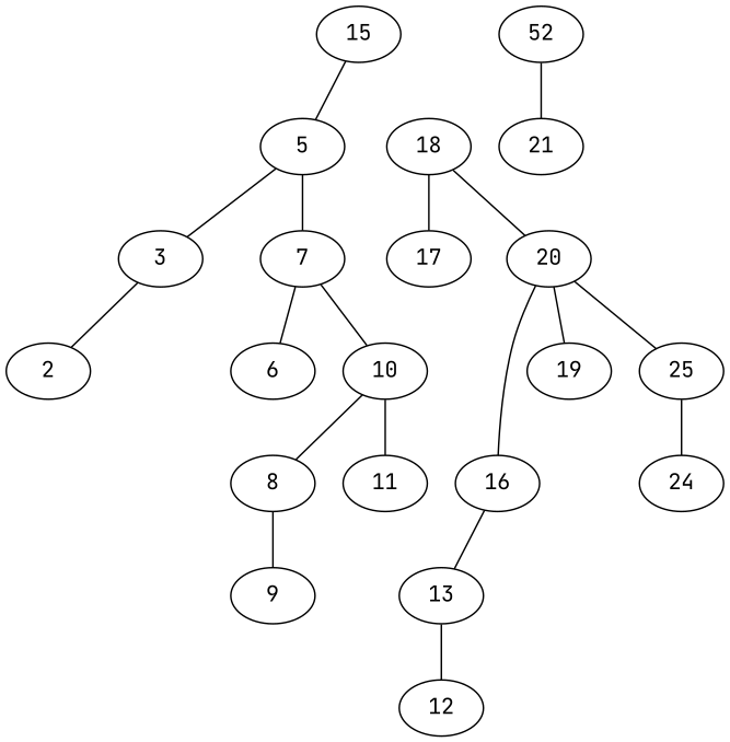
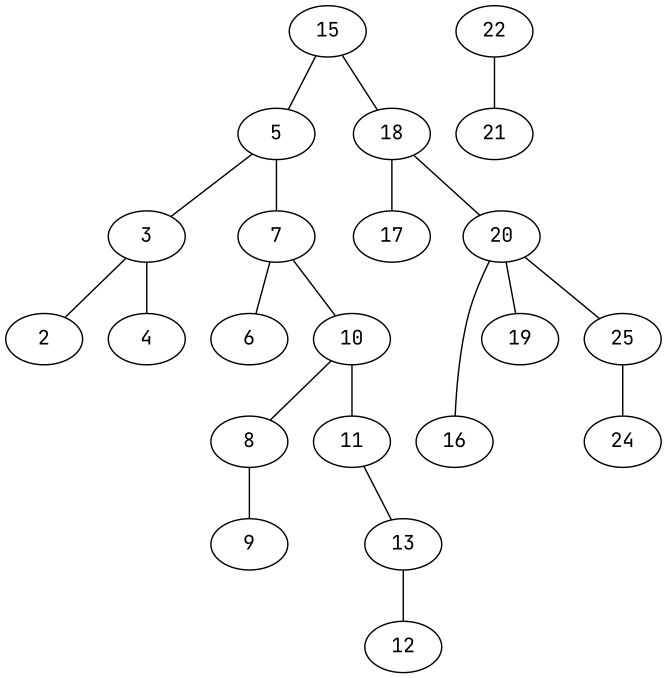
  graph {
    fontname="JetBrains Mono"
    node [fontname="JetBrains Mono"]
    edge [fontname="JetBrains Mono"]
    15
    5
    18
    3
    7
    17
    20
    2
+   4
    6
    10
    16
    19
    25
    8
    11
    9
    13
    12
    24
-   22 [label=52]
+   22
    21
    15 -- 5
+   15 -- 18
    5 -- 3
    5 -- 7
    18 -- 17
    18 -- 20
    3 -- 2
+   3 -- 4
    7 -- 6
    7 -- 10
    20 -- 16
    20 -- 19
    20 -- 25
    10 -- 8
    10 -- 11
    25 -- 24
    8 -- 9
-   16 -- 13
+   11 -- 13
    13 -- 12
    22 -- 21
  }
